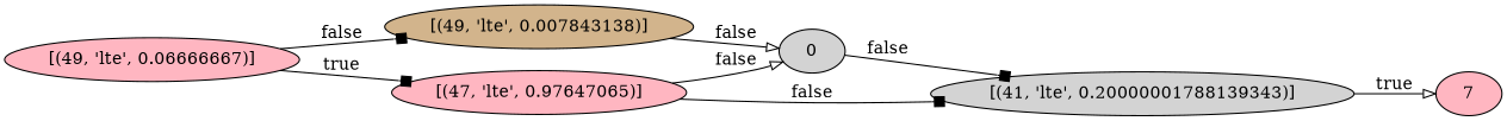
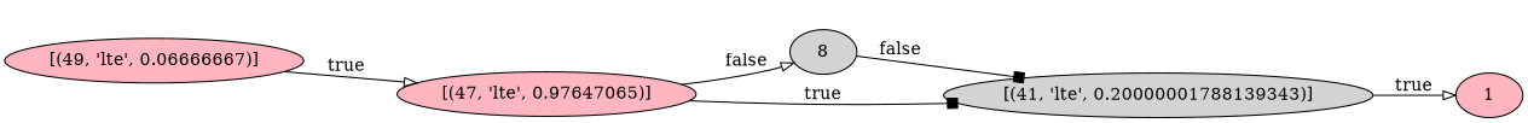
  digraph {
    rankdir=LR
    node [fillcolor=lightpink style=filled]
    edge [arrowhead=box]
    n1 [label="[(49, 'lte', 0.06666667)]"]
-   n2 [fillcolor=tan label="[(49, 'lte', 0.007843138)]"]
    n3 [label="[(47, 'lte', 0.97647065)]"]
-   n4 [fillcolor=lightgrey label=0]
+   n4 [fillcolor=lightgrey label=8]
    n5 [fillcolor=lightgrey label="[(41, 'lte', 0.20000001788139343)]"]
-   n6 [label=7]
-   n1 -> n2 [label=false]
-   n1 -> n3 [label=true]
-   n2 -> n4 [arrowhead=onormal label=false]
+   n6 [label=1]
+   n1 -> n3 [arrowhead=onormal label=true]
    n3 -> n4 [arrowhead=onormal label=false]
-   n3 -> n5 [label=false]
+   n3 -> n5 [label=true]
    n4 -> n5 [label=false]
    n5 -> n6 [arrowhead=onormal label=true]
  }
